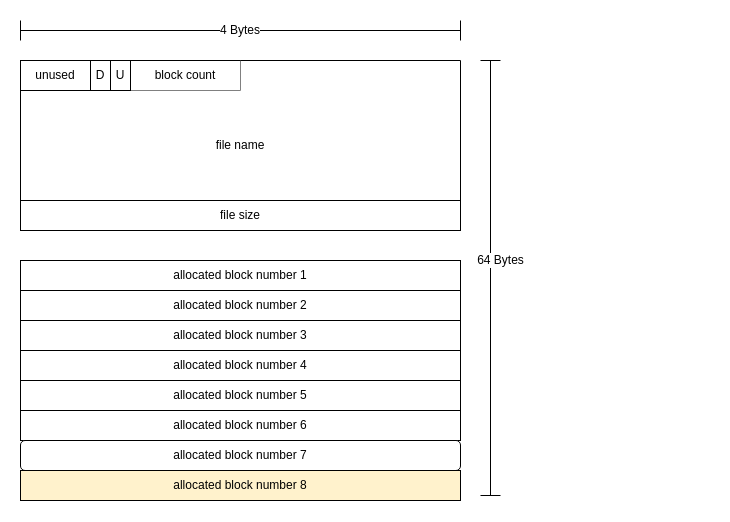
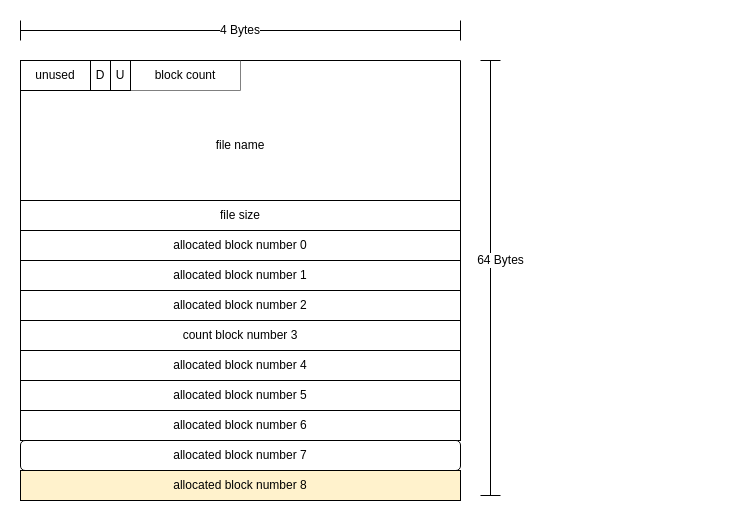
  <mxCell id="0" />
  <mxCell id="1" parent="0" />
  <mxCell id="2" value="" style="rounded=0;whiteSpace=wrap;html=1;" parent="1" vertex="1"><mxGeometry x="20" y="60" width="110" height="30" as="geometry" /></mxCell>
  <mxCell id="3" value="block count" style="rounded=0;whiteSpace=wrap;html=1;" parent="1" vertex="1"><mxGeometry x="130" y="60" width="110" height="30" as="geometry" /></mxCell>
  <mxCell id="4" value="" style="rounded=0;whiteSpace=wrap;html=1;strokeColor=none;" parent="1" vertex="1"><mxGeometry x="240" y="60" width="110" height="30" as="geometry" /></mxCell>
  <mxCell id="5" value="" style="rounded=0;whiteSpace=wrap;html=1;strokeColor=none;" parent="1" vertex="1"><mxGeometry x="350" y="60" width="110" height="30" as="geometry" /></mxCell>
  <mxCell id="6" value="file name" style="rounded=0;whiteSpace=wrap;html=1;strokeColor=none;" parent="1" vertex="1"><mxGeometry x="20" y="90" width="440" height="110" as="geometry" /></mxCell>
  <mxCell id="7" value="file size" style="rounded=0;whiteSpace=wrap;html=1;" parent="1" vertex="1"><mxGeometry x="20" y="200" width="440" height="30" as="geometry" /></mxCell>
+ <mxCell id="8" value="allocated block number 0" style="rounded=0;whiteSpace=wrap;html=1;" parent="1" vertex="1"><mxGeometry x="20" y="230" width="440" height="30" as="geometry" /></mxCell>
  <mxCell id="9" value="" style="endArrow=none;html=1;exitX=0;exitY=0;exitDx=0;exitDy=0;entryX=1;entryY=0;entryDx=0;entryDy=0;" parent="1" source="4" target="5" edge="1"><mxGeometry width="50" height="50" relative="1" as="geometry"><mxPoint x="330" y="410" as="sourcePoint" /><mxPoint x="380" y="360" as="targetPoint" /></mxGeometry></mxCell>
  <mxCell id="10" value="" style="endArrow=none;html=1;exitX=1;exitY=1;exitDx=0;exitDy=0;entryX=1;entryY=0;entryDx=0;entryDy=0;" parent="1" source="6" target="5" edge="1"><mxGeometry width="50" height="50" relative="1" as="geometry"><mxPoint x="450" y="120" as="sourcePoint" /><mxPoint x="520" y="68" as="targetPoint" /></mxGeometry></mxCell>
  <mxCell id="11" value="" style="endArrow=none;html=1;entryX=0;entryY=1;entryDx=0;entryDy=0;exitX=1;exitY=1;exitDx=0;exitDy=0;" parent="1" source="6" target="6" edge="1"><mxGeometry width="50" height="50" relative="1" as="geometry"><mxPoint x="460" y="120" as="sourcePoint" /><mxPoint x="470" y="70" as="targetPoint" /></mxGeometry></mxCell>
  <mxCell id="12" value="" style="endArrow=none;html=1;entryX=0;entryY=0;entryDx=0;entryDy=0;exitX=0;exitY=1;exitDx=0;exitDy=0;" parent="1" source="6" target="6" edge="1"><mxGeometry width="50" height="50" relative="1" as="geometry"><mxPoint x="20" y="120" as="sourcePoint" /><mxPoint x="480" y="80" as="targetPoint" /></mxGeometry></mxCell>
  <mxCell id="13" value="4 Bytes" style="shape=crossbar;whiteSpace=wrap;html=1;rounded=1;strokeColor=#000000;labelBackgroundColor=#ffffff;" parent="1" vertex="1"><mxGeometry x="20" y="20" width="440" height="20" as="geometry" /></mxCell>
  <mxCell id="14" value="U" style="rounded=0;whiteSpace=wrap;html=1;labelBackgroundColor=#ffffff;strokeColor=#000000;" parent="1" vertex="1"><mxGeometry x="110" y="60" width="20" height="30" as="geometry" /></mxCell>
  <mxCell id="15" value="unused" style="rounded=0;whiteSpace=wrap;html=1;labelBackgroundColor=#ffffff;strokeColor=#000000;" parent="1" vertex="1"><mxGeometry x="20" y="60" width="70" height="30" as="geometry" /></mxCell>
  <mxCell id="16" value="allocated block number 1" style="rounded=0;whiteSpace=wrap;html=1;" parent="1" vertex="1"><mxGeometry x="20" y="260" width="440" height="30" as="geometry" /></mxCell>
  <mxCell id="17" value="allocated block number 2" style="rounded=0;whiteSpace=wrap;html=1;" parent="1" vertex="1"><mxGeometry x="20" y="290" width="440" height="30" as="geometry" /></mxCell>
- <mxCell id="18" value="allocated block number 3" style="rounded=0;whiteSpace=wrap;html=1;" parent="1" vertex="1"><mxGeometry x="20" y="320" width="440" height="30" as="geometry" /></mxCell>
+ <mxCell id="18" value="count block number 3" style="rounded=0;whiteSpace=wrap;html=1;" parent="1" vertex="1"><mxGeometry x="20" y="320" width="440" height="30" as="geometry" /></mxCell>
  <mxCell id="19" value="allocated block number 4" style="rounded=0;whiteSpace=wrap;html=1;" parent="1" vertex="1"><mxGeometry x="20" y="350" width="440" height="30" as="geometry" /></mxCell>
  <mxCell id="20" value="allocated block number 5" style="rounded=0;whiteSpace=wrap;html=1;" parent="1" vertex="1"><mxGeometry x="20" y="380" width="440" height="30" as="geometry" /></mxCell>
  <mxCell id="21" value="allocated block number 6" style="rounded=0;whiteSpace=wrap;html=1;" parent="1" vertex="1"><mxGeometry x="20" y="410" width="440" height="30" as="geometry" /></mxCell>
  <mxCell id="22" value="allocated block number 7" style="whiteSpace=wrap;html=1;rounded=1;" parent="1" vertex="1"><mxGeometry x="20" y="440" width="440" height="30" as="geometry" /></mxCell>
  <mxCell id="23" value="" style="shape=crossbar;whiteSpace=wrap;html=1;rounded=1;labelBackgroundColor=#ffffff;strokeColor=#000000;rotation=90;" parent="1" vertex="1"><mxGeometry x="272.5" y="267.5" width="435" height="20" as="geometry" /></mxCell>
  <mxCell id="24" value="allocated block number 8" style="rounded=0;whiteSpace=wrap;html=1;fillColor=#fff2cc;" parent="1" vertex="1"><mxGeometry x="20" y="470" width="440" height="30" as="geometry" /></mxCell>
  <mxCell id="25" value="64 Bytes" style="text;html=1;align=center;verticalAlign=middle;resizable=0;points=[];autosize=1;labelBackgroundColor=#ffffff;" parent="1" vertex="1"><mxGeometry x="470" y="250" width="60" height="20" as="geometry" /></mxCell>
  <mxCell id="26" value="D" style="rounded=0;whiteSpace=wrap;html=1;labelBackgroundColor=#ffffff;strokeColor=#000000;" parent="1" vertex="1"><mxGeometry x="90" y="60" width="20" height="30" as="geometry" /></mxCell>
